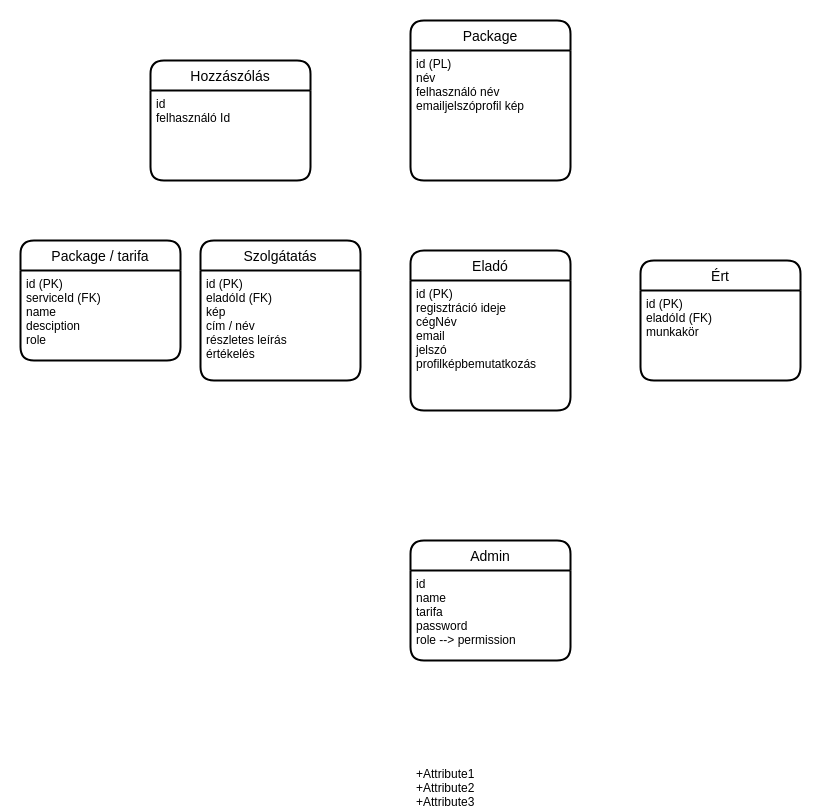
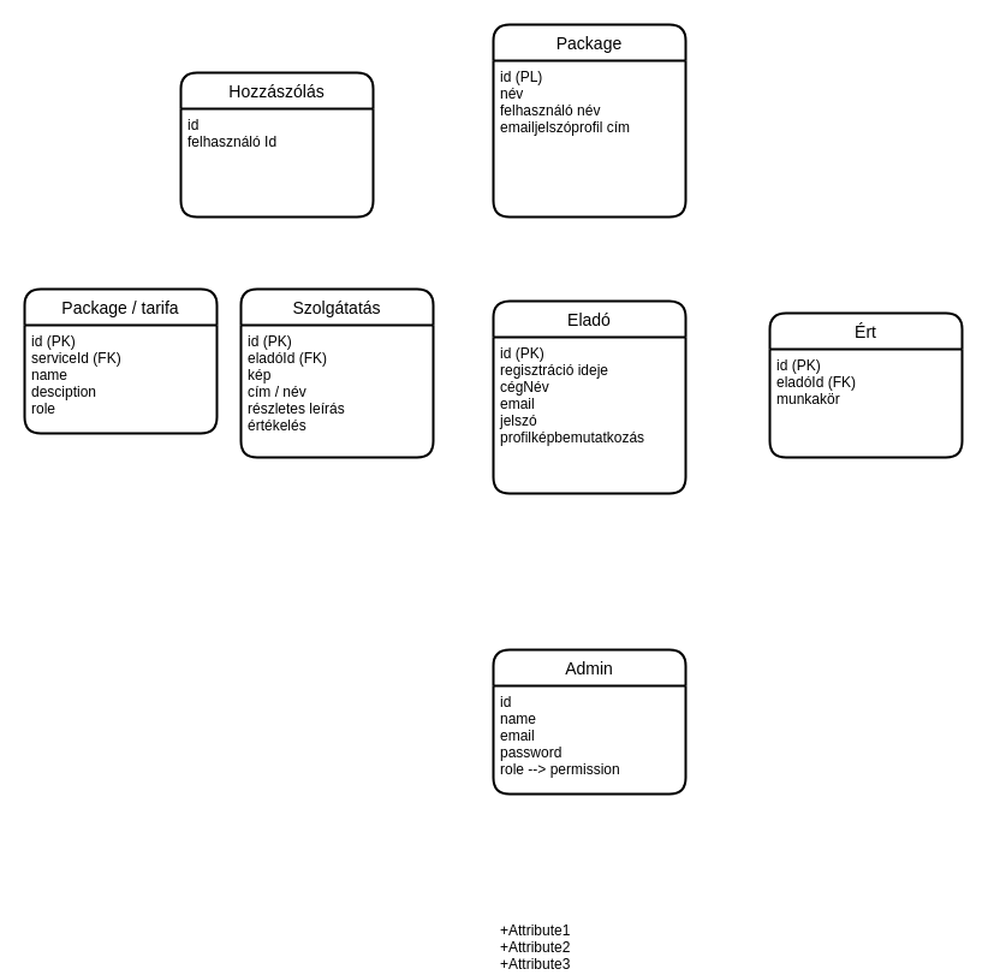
  <mxCell id="0" />
  <mxCell id="1" parent="0" />
  <mxCell id="2" value="Package" style="swimlane;childLayout=stackLayout;horizontal=1;startSize=30;horizontalStack=0;rounded=1;fontSize=14;fontStyle=0;strokeWidth=2;resizeParent=0;resizeLast=1;shadow=0;dashed=0;align=center;" vertex="1" parent="1"><mxGeometry x="410" y="20" width="160" height="160" as="geometry"><mxRectangle x="340" y="290" width="80" height="30" as="alternateBounds" /></mxGeometry></mxCell>
- <mxCell id="3" value="id (PL)&#10;név&#10;felhasználó név&#10;emailjelszóprofil kép&#10;" style="align=left;strokeColor=none;fillColor=none;spacingLeft=4;fontSize=12;verticalAlign=top;resizable=0;rotatable=0;part=1;" vertex="1" parent="2"><mxGeometry y="30" width="160" height="130" as="geometry" /></mxCell>
+ <mxCell id="3" value="id (PL)&#10;név&#10;felhasználó név&#10;emailjelszóprofil cím&#10;" style="align=left;strokeColor=none;fillColor=none;spacingLeft=4;fontSize=12;verticalAlign=top;resizable=0;rotatable=0;part=1;" vertex="1" parent="2"><mxGeometry y="30" width="160" height="130" as="geometry" /></mxCell>
  <mxCell id="4" value="Admin" style="swimlane;childLayout=stackLayout;horizontal=1;startSize=30;horizontalStack=0;rounded=1;fontSize=14;fontStyle=0;strokeWidth=2;resizeParent=0;resizeLast=1;shadow=0;dashed=0;align=center;" vertex="1" parent="1"><mxGeometry x="410" y="540" width="160" height="120" as="geometry" /></mxCell>
- <mxCell id="5" value="id&#10;name&#10;tarifa&#10;password&#10;role --&gt; permission&#10;" style="align=left;strokeColor=none;fillColor=none;spacingLeft=4;fontSize=12;verticalAlign=top;resizable=0;rotatable=0;part=1;" vertex="1" parent="4"><mxGeometry y="30" width="160" height="190" as="geometry" /></mxCell>
+ <mxCell id="5" value="id&#10;name&#10;email&#10;password&#10;role --&gt; permission&#10;" style="align=left;strokeColor=none;fillColor=none;spacingLeft=4;fontSize=12;verticalAlign=top;resizable=0;rotatable=0;part=1;" vertex="1" parent="4"><mxGeometry y="30" width="160" height="190" as="geometry" /></mxCell>
  <mxCell id="6" value="+Attribute1&#10;+Attribute2&#10;+Attribute3" style="align=left;strokeColor=none;fillColor=none;spacingLeft=4;fontSize=12;verticalAlign=top;resizable=0;rotatable=0;part=1;" vertex="1" parent="4"><mxGeometry y="220" width="160" height="-100" as="geometry" /></mxCell>
  <mxCell id="7" value="Eladó" style="swimlane;childLayout=stackLayout;horizontal=1;startSize=30;horizontalStack=0;rounded=1;fontSize=14;fontStyle=0;strokeWidth=2;resizeParent=0;resizeLast=1;shadow=0;dashed=0;align=center;" vertex="1" parent="1"><mxGeometry x="410" y="250" width="160" height="160" as="geometry" /></mxCell>
  <mxCell id="8" value="id (PK)&#10;regisztráció ideje&#10;cégNév&#10;email&#10;jelszó&#10;profilképbemutatkozás&#10;" style="align=left;strokeColor=none;fillColor=none;spacingLeft=4;fontSize=12;verticalAlign=top;resizable=0;rotatable=0;part=1;" vertex="1" parent="7"><mxGeometry y="30" width="160" height="130" as="geometry" /></mxCell>
  <mxCell id="9" value="Szolgátatás" style="swimlane;childLayout=stackLayout;horizontal=1;startSize=30;horizontalStack=0;rounded=1;fontSize=14;fontStyle=0;strokeWidth=2;resizeParent=0;resizeLast=1;shadow=0;dashed=0;align=center;" vertex="1" parent="1"><mxGeometry x="200" y="240" width="160" height="140" as="geometry" /></mxCell>
  <mxCell id="10" value="id (PK)&#10;eladóId (FK)&#10;kép&#10;cím / név&#10;részletes leírás&#10;értékelés&#10;" style="align=left;strokeColor=none;fillColor=none;spacingLeft=4;fontSize=12;verticalAlign=top;resizable=0;rotatable=0;part=1;fontStyle=0" vertex="1" parent="9"><mxGeometry y="30" width="160" height="110" as="geometry" /></mxCell>
  <mxCell id="11" value="Package / tarifa" style="swimlane;childLayout=stackLayout;horizontal=1;startSize=30;horizontalStack=0;rounded=1;fontSize=14;fontStyle=0;strokeWidth=2;resizeParent=0;resizeLast=1;shadow=0;dashed=0;align=center;" vertex="1" parent="1"><mxGeometry x="20" y="240" width="160" height="120" as="geometry" /></mxCell>
  <mxCell id="12" value="id (PK)&#10;serviceId (FK)&#10;name&#10;desciption&#10;role&#10;" style="align=left;strokeColor=none;fillColor=none;spacingLeft=4;fontSize=12;verticalAlign=top;resizable=0;rotatable=0;part=1;" vertex="1" parent="11"><mxGeometry y="30" width="160" height="90" as="geometry" /></mxCell>
  <mxCell id="13" value="Ért" style="swimlane;childLayout=stackLayout;horizontal=1;startSize=30;horizontalStack=0;rounded=1;fontSize=14;fontStyle=0;strokeWidth=2;resizeParent=0;resizeLast=1;shadow=0;dashed=0;align=center;" vertex="1" parent="1"><mxGeometry x="640" y="260" width="160" height="120" as="geometry" /></mxCell>
  <mxCell id="14" value="id (PK)&#10;eladóId (FK)&#10;munkakör&#10;" style="align=left;strokeColor=none;fillColor=none;spacingLeft=4;fontSize=12;verticalAlign=top;resizable=0;rotatable=0;part=1;" vertex="1" parent="13"><mxGeometry y="30" width="160" height="90" as="geometry" /></mxCell>
  <mxCell id="15" value="Hozzászólás" style="swimlane;childLayout=stackLayout;horizontal=1;startSize=30;horizontalStack=0;rounded=1;fontSize=14;fontStyle=0;strokeWidth=2;resizeParent=0;resizeLast=1;shadow=0;dashed=0;align=center;" vertex="1" parent="1"><mxGeometry x="150" y="60" width="160" height="120" as="geometry" /></mxCell>
  <mxCell id="16" value="id&#10;felhasználó Id&#10;" style="align=left;strokeColor=none;fillColor=none;spacingLeft=4;fontSize=12;verticalAlign=top;resizable=0;rotatable=0;part=1;" vertex="1" parent="15"><mxGeometry y="30" width="160" height="90" as="geometry" /></mxCell>
